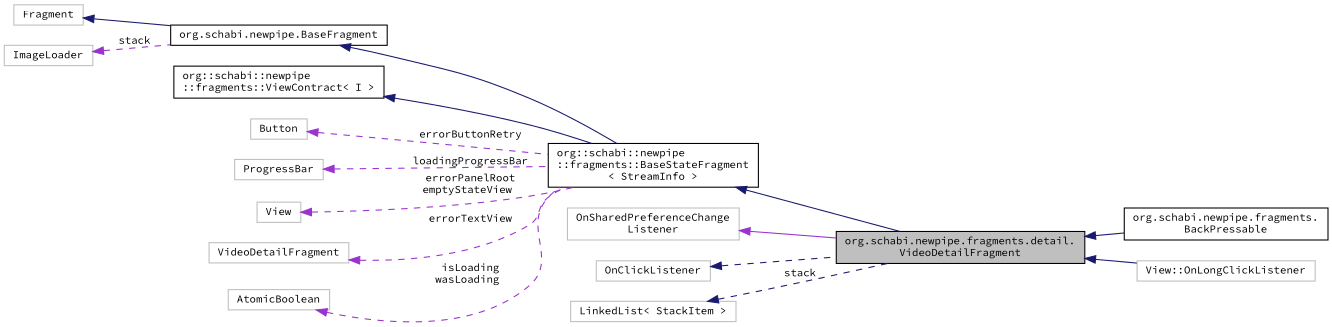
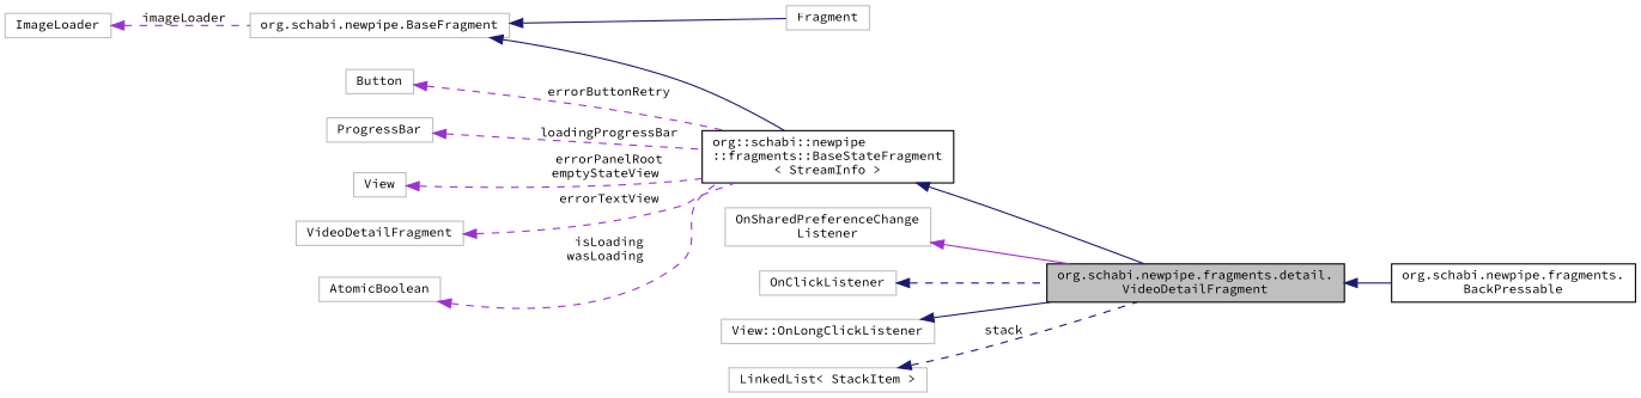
  digraph {
    fontname="Source Code Pro"
    rankdir=LR
    node [color=grey75 fillcolor=white fontname="Source Code Pro" fontsize=10 shape=record style=filled]
    edge [color=midnightblue dir=back fontname="Source Code Pro" fontsize=10 labelfontname=Helvetica labelfontsize=10 style=dashed]
    n1 [color=black fillcolor=grey75 fontcolor=black height=0.2 label="org.schabi.newpipe.fragments.detail.\lVideoDetailFragment" width=0.4]
    n2 [color=black height=0.2 label="org.schabi.newpipe.fragments.\lBackPressable" width=0.4]
    n3 [color=black height=0.2 label="org::schabi::newpipe\l::fragments::BaseStateFragment\l\< StreamInfo \>" width=0.4]
-   n4 [color=black height=0.2 label="org.schabi.newpipe.BaseFragment" width=0.4]
+   n4 [height=0.2 label="org.schabi.newpipe.BaseFragment" width=0.4]
    n5 [height=0.2 label=Fragment width=0.4]
    n6 [height=0.2 label=ImageLoader width=0.4]
-   n7 [color=black height=0.2 label="org::schabi::newpipe\l::fragments::ViewContract\< I \>" width=0.4]
    n8 [height=0.2 label=Button width=0.4]
    n9 [height=0.2 label=ProgressBar width=0.4]
    n10 [height=0.2 label=View width=0.4]
    n11 [height=0.2 label=VideoDetailFragment width=0.4]
    n12 [height=0.2 label=AtomicBoolean width=0.4]
    n13 [height=0.2 label="OnSharedPreferenceChange\lListener" width=0.4]
    n14 [height=0.2 label=OnClickListener width=0.4]
    n15 [height=0.2 label="View::OnLongClickListener" width=0.4]
    n16 [height=0.2 label="LinkedList\< StackItem \>" width=0.4]
    n1 -> n2 [style=solid]
    n3 -> n1 [style=solid]
    n4 -> n3 [style=solid]
-   n5 -> n4 [style=solid]
-   n6 -> n4 [color=darkorchid3 label=" stack"]
-   n7 -> n3 [style=solid]
+   n4 -> n5 [style=solid]
+   n6 -> n4 [color=darkorchid3 label=" imageLoader"]
    n8 -> n3 [color=darkorchid3 label=" errorButtonRetry"]
    n9 -> n3 [color=darkorchid3 label=" loadingProgressBar"]
    n10 -> n3 [color=darkorchid3 label=" errorPanelRoot\nemptyStateView"]
    n11 -> n3 [color=darkorchid3 label=" errorTextView"]
    n12 -> n3 [color=darkorchid3 label=" isLoading\nwasLoading"]
    n13 -> n1 [color=darkorchid3 style=solid]
    n14 -> n1
-   n1 -> n15 [style=solid]
+   n15 -> n1 [style=solid]
    n16 -> n1 [label=" stack"]
  }
